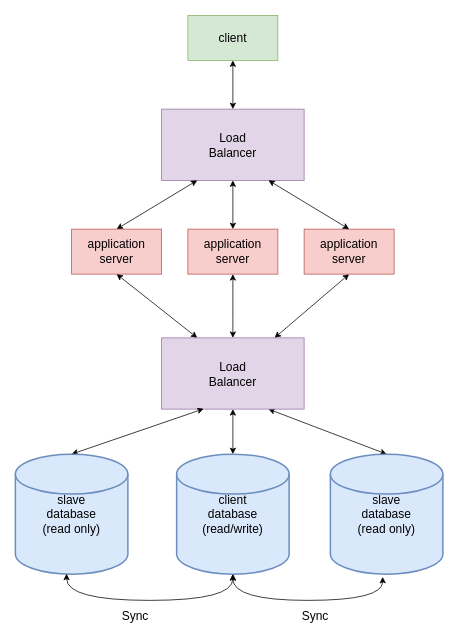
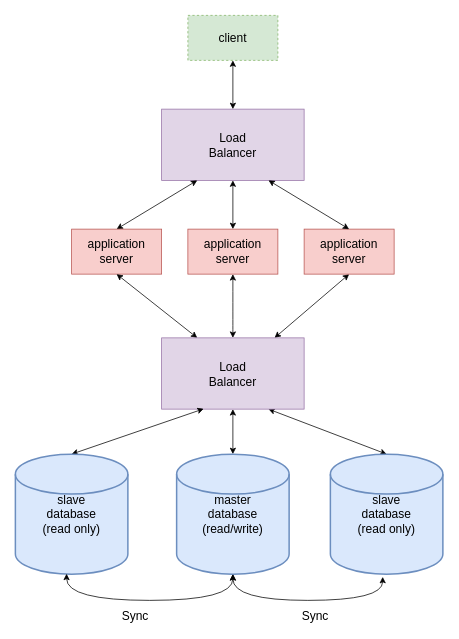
  <mxCell id="0" />
  <mxCell id="1" parent="0" />
- <mxCell id="2" value="&lt;font style=&quot;font-size: 16px&quot;&gt;client&lt;/font&gt;" style="rounded=0;whiteSpace=wrap;html=1;fillColor=#d5e8d4;strokeColor=#82b366;" vertex="1" parent="1"><mxGeometry x="250" y="20" width="120" height="60" as="geometry" /></mxCell>
+ <mxCell id="2" value="&lt;font style=&quot;font-size: 16px&quot;&gt;client&lt;/font&gt;" style="rounded=0;whiteSpace=wrap;html=1;fillColor=#d5e8d4;strokeColor=#82b366;dashed=1;" vertex="1" parent="1"><mxGeometry x="250" y="20" width="120" height="60" as="geometry" /></mxCell>
  <mxCell id="3" style="edgeStyle=none;rounded=0;orthogonalLoop=1;jettySize=auto;html=1;exitX=0.5;exitY=0;exitDx=0;exitDy=0;exitPerimeter=0;entryX=0.5;entryY=0;entryDx=0;entryDy=0;startArrow=classic;startFill=1;" edge="1" parent="1" source="4" target="19"><mxGeometry relative="1" as="geometry" /></mxCell>
- <mxCell id="4" value="&lt;font style=&quot;font-size: 16px&quot;&gt;client&lt;br&gt;database&lt;br&gt;(read/write)&lt;br&gt;&lt;/font&gt;" style="strokeWidth=2;html=1;shape=mxgraph.flowchart.database;whiteSpace=wrap;fillColor=#dae8fc;strokeColor=#6c8ebf;" vertex="1" parent="1"><mxGeometry x="235" y="605" width="150" height="160" as="geometry" /></mxCell>
+ <mxCell id="4" value="&lt;font style=&quot;font-size: 16px&quot;&gt;master&lt;br&gt;database&lt;br&gt;(read/write)&lt;br&gt;&lt;/font&gt;" style="strokeWidth=2;html=1;shape=mxgraph.flowchart.database;whiteSpace=wrap;fillColor=#dae8fc;strokeColor=#6c8ebf;" vertex="1" parent="1"><mxGeometry x="235" y="605" width="150" height="160" as="geometry" /></mxCell>
  <mxCell id="5" value="&lt;span style=&quot;font-size: 16px&quot;&gt;Load&lt;/span&gt;&lt;br style=&quot;font-size: 16px&quot;&gt;&lt;span style=&quot;font-size: 16px&quot;&gt;Balancer&lt;/span&gt;" style="rounded=0;whiteSpace=wrap;html=1;rotation=0;fillColor=#e1d5e7;strokeColor=#9673a6;direction=west;" vertex="1" parent="1"><mxGeometry x="215" y="145" width="190" height="95" as="geometry" /></mxCell>
  <mxCell id="6" value="" style="endArrow=classic;html=1;exitX=0.5;exitY=1;exitDx=0;exitDy=0;entryX=0.5;entryY=1;entryDx=0;entryDy=0;startArrow=classic;startFill=1;" edge="1" parent="1" source="2" target="5"><mxGeometry width="50" height="50" relative="1" as="geometry"><mxPoint x="40" y="375" as="sourcePoint" /><mxPoint x="90" y="325" as="targetPoint" /></mxGeometry></mxCell>
  <mxCell id="7" style="edgeStyle=none;rounded=0;orthogonalLoop=1;jettySize=auto;html=1;exitX=0.5;exitY=1;exitDx=0;exitDy=0;startArrow=classic;startFill=1;" edge="1" parent="1" source="8" target="19"><mxGeometry relative="1" as="geometry" /></mxCell>
  <mxCell id="8" value="&lt;font style=&quot;font-size: 16px&quot;&gt;application&lt;br&gt;server&lt;/font&gt;" style="rounded=0;whiteSpace=wrap;html=1;fillColor=#f8cecc;strokeColor=#b85450;" vertex="1" parent="1"><mxGeometry x="405" y="305" width="120" height="60" as="geometry" /></mxCell>
  <mxCell id="9" value="" style="rounded=0;orthogonalLoop=1;jettySize=auto;html=1;startArrow=classic;startFill=1;" edge="1" parent="1" source="10" target="5"><mxGeometry relative="1" as="geometry" /></mxCell>
  <mxCell id="10" value="&lt;font style=&quot;font-size: 16px&quot;&gt;application&lt;br&gt;server&lt;/font&gt;" style="rounded=0;whiteSpace=wrap;html=1;fillColor=#f8cecc;strokeColor=#b85450;" vertex="1" parent="1"><mxGeometry x="250" y="305" width="120" height="60" as="geometry" /></mxCell>
  <mxCell id="11" value="" style="edgeStyle=none;rounded=0;orthogonalLoop=1;jettySize=auto;html=1;startArrow=classic;startFill=1;entryX=0.75;entryY=0;entryDx=0;entryDy=0;exitX=0.5;exitY=0;exitDx=0;exitDy=0;" edge="1" parent="1" source="12" target="5"><mxGeometry relative="1" as="geometry" /></mxCell>
  <mxCell id="12" value="&lt;font style=&quot;font-size: 16px&quot;&gt;application&lt;br&gt;server&lt;/font&gt;" style="rounded=0;whiteSpace=wrap;html=1;fillColor=#f8cecc;strokeColor=#b85450;" vertex="1" parent="1"><mxGeometry x="95" y="305" width="120" height="60" as="geometry" /></mxCell>
  <mxCell id="13" value="" style="endArrow=classic;startArrow=classic;html=1;exitX=0.25;exitY=0;exitDx=0;exitDy=0;entryX=0.5;entryY=0;entryDx=0;entryDy=0;" edge="1" parent="1" source="5" target="8"><mxGeometry width="50" height="50" relative="1" as="geometry"><mxPoint x="214" y="340" as="sourcePoint" /><mxPoint x="240" y="290" as="targetPoint" /></mxGeometry></mxCell>
  <mxCell id="14" value="" style="edgeStyle=orthogonalEdgeStyle;rounded=0;orthogonalLoop=1;jettySize=auto;html=1;startArrow=classic;startFill=1;entryX=0.5;entryY=1;entryDx=0;entryDy=0;entryPerimeter=0;curved=1;exitX=0.465;exitY=1.023;exitDx=0;exitDy=0;exitPerimeter=0;" edge="1" parent="1" source="16" target="4"><mxGeometry relative="1" as="geometry"><mxPoint x="515" y="895" as="targetPoint" /><Array as="points"><mxPoint x="510" y="800" /><mxPoint x="310" y="800" /></Array></mxGeometry></mxCell>
  <mxCell id="15" style="edgeStyle=none;rounded=0;orthogonalLoop=1;jettySize=auto;html=1;exitX=0.5;exitY=0;exitDx=0;exitDy=0;exitPerimeter=0;entryX=0.25;entryY=0;entryDx=0;entryDy=0;startArrow=classic;startFill=1;" edge="1" parent="1" source="16" target="19"><mxGeometry relative="1" as="geometry" /></mxCell>
  <mxCell id="16" value="&lt;font style=&quot;font-size: 16px&quot;&gt;slave&lt;br&gt;database&lt;br&gt;(read only)&lt;br&gt;&lt;/font&gt;" style="strokeWidth=2;html=1;shape=mxgraph.flowchart.database;whiteSpace=wrap;fillColor=#dae8fc;strokeColor=#6c8ebf;" vertex="1" parent="1"><mxGeometry x="440" y="605" width="150" height="160" as="geometry" /></mxCell>
  <mxCell id="17" style="edgeStyle=orthogonalEdgeStyle;curved=1;rounded=0;orthogonalLoop=1;jettySize=auto;html=1;startArrow=classic;startFill=1;" edge="1" parent="1" source="19" target="10"><mxGeometry relative="1" as="geometry" /></mxCell>
  <mxCell id="18" style="rounded=0;orthogonalLoop=1;jettySize=auto;html=1;exitX=0.75;exitY=1;exitDx=0;exitDy=0;entryX=0.5;entryY=1;entryDx=0;entryDy=0;startArrow=classic;startFill=1;" edge="1" parent="1" source="19" target="12"><mxGeometry relative="1" as="geometry" /></mxCell>
  <mxCell id="19" value="&lt;span style=&quot;font-size: 16px&quot;&gt;Load&lt;/span&gt;&lt;br style=&quot;font-size: 16px&quot;&gt;&lt;span style=&quot;font-size: 16px&quot;&gt;Balancer&lt;/span&gt;" style="rounded=0;whiteSpace=wrap;html=1;rotation=0;fillColor=#e1d5e7;strokeColor=#9673a6;direction=west;" vertex="1" parent="1"><mxGeometry x="215" y="450" width="190" height="95" as="geometry" /></mxCell>
  <mxCell id="20" style="edgeStyle=none;rounded=0;orthogonalLoop=1;jettySize=auto;html=1;exitX=0.5;exitY=0;exitDx=0;exitDy=0;exitPerimeter=0;entryX=0.705;entryY=0.004;entryDx=0;entryDy=0;entryPerimeter=0;startArrow=classic;startFill=1;" edge="1" parent="1" source="21" target="19"><mxGeometry relative="1" as="geometry" /></mxCell>
  <mxCell id="21" value="&lt;font style=&quot;font-size: 16px&quot;&gt;slave&lt;br&gt;database&lt;br&gt;(read only)&lt;br&gt;&lt;/font&gt;" style="strokeWidth=2;html=1;shape=mxgraph.flowchart.database;whiteSpace=wrap;fillColor=#dae8fc;strokeColor=#6c8ebf;" vertex="1" parent="1"><mxGeometry x="20" y="605" width="150" height="160" as="geometry" /></mxCell>
  <mxCell id="22" value="" style="edgeStyle=orthogonalEdgeStyle;rounded=0;orthogonalLoop=1;jettySize=auto;html=1;startArrow=classic;startFill=1;entryX=0.455;entryY=0.997;entryDx=0;entryDy=0;entryPerimeter=0;curved=1;exitX=0.5;exitY=1;exitDx=0;exitDy=0;exitPerimeter=0;" edge="1" parent="1" source="4" target="21"><mxGeometry relative="1" as="geometry"><mxPoint x="289.75" y="783.68" as="sourcePoint" /><mxPoint x="90" y="780" as="targetPoint" /><Array as="points"><mxPoint x="310" y="800" /><mxPoint x="88" y="800" /></Array></mxGeometry></mxCell>
  <mxCell id="23" value="&lt;font style=&quot;font-size: 16px&quot;&gt;Sync&lt;/font&gt;" style="text;html=1;strokeColor=none;fillColor=none;align=center;verticalAlign=middle;whiteSpace=wrap;rounded=0;" vertex="1" parent="1"><mxGeometry x="160" y="810" width="40" height="20" as="geometry" /></mxCell>
  <mxCell id="24" value="&lt;font style=&quot;font-size: 16px&quot;&gt;Sync&lt;/font&gt;" style="text;html=1;strokeColor=none;fillColor=none;align=center;verticalAlign=middle;whiteSpace=wrap;rounded=0;" vertex="1" parent="1"><mxGeometry x="400" y="810" width="40" height="20" as="geometry" /></mxCell>
